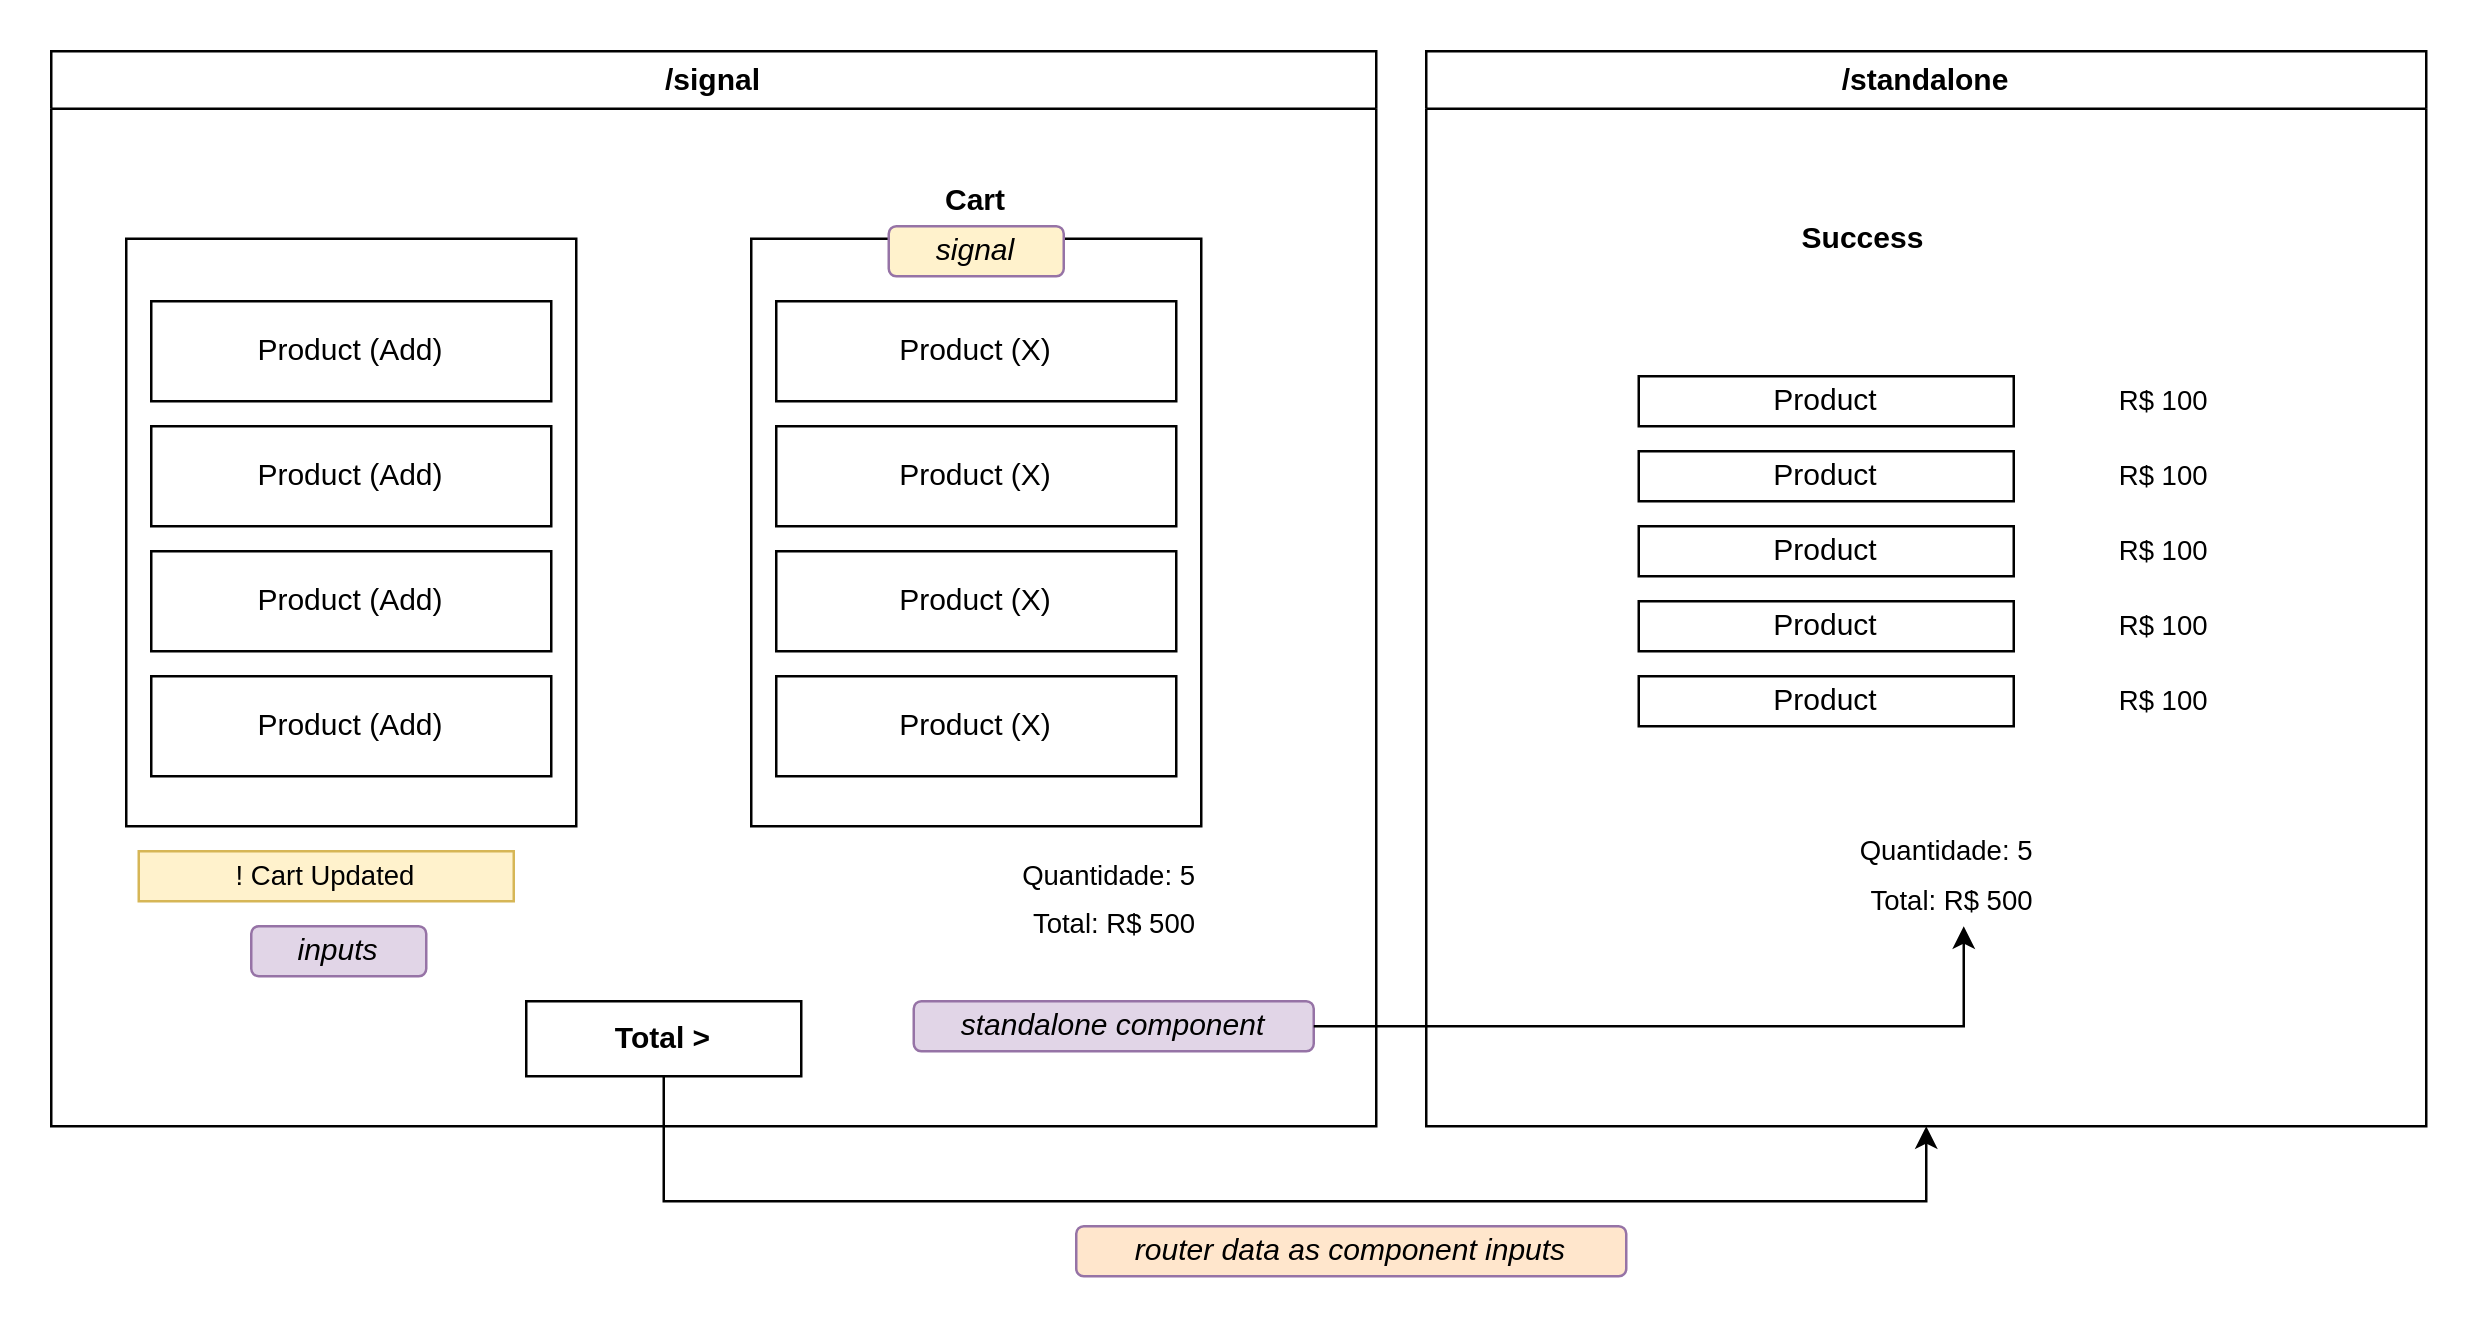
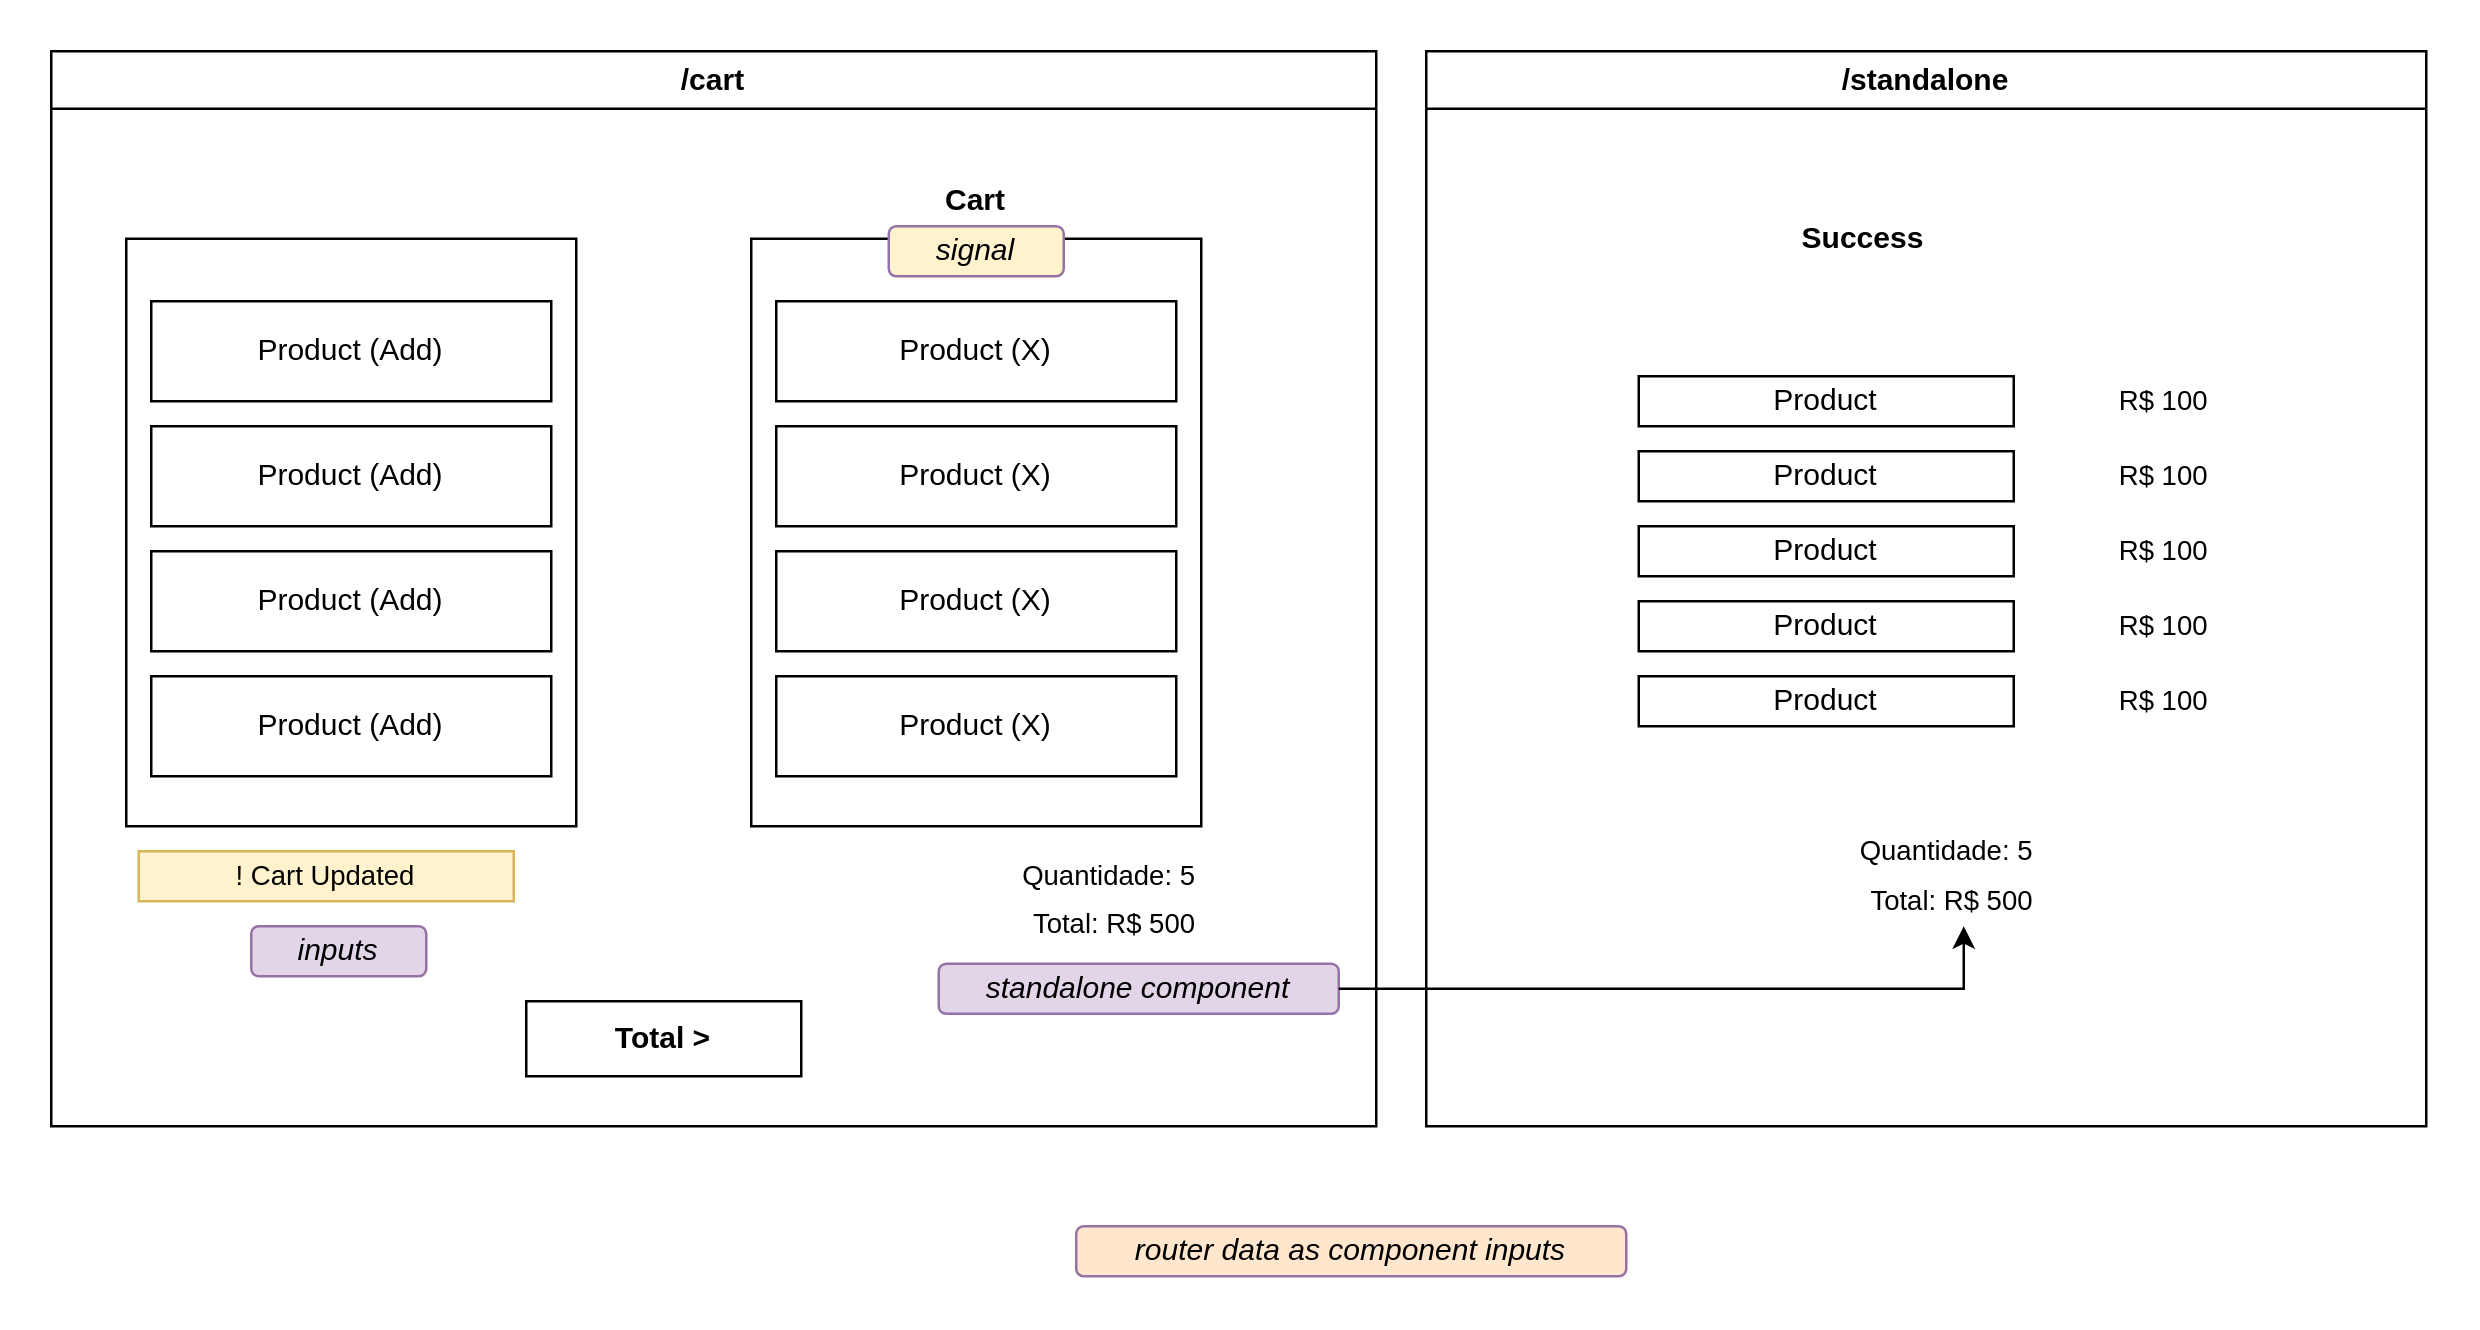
  <mxCell id="0" />
  <mxCell id="1" parent="0" />
- <mxCell id="2" value="/signal" style="swimlane;whiteSpace=wrap;html=1;" parent="1" vertex="1"><mxGeometry x="20" y="20" width="530" height="430" as="geometry"><mxRectangle x="200" y="70" width="70" height="30" as="alternateBounds" /></mxGeometry></mxCell>
+ <mxCell id="2" value="/cart" style="swimlane;whiteSpace=wrap;html=1;" parent="1" vertex="1"><mxGeometry x="20" y="20" width="530" height="430" as="geometry"><mxRectangle x="200" y="70" width="70" height="30" as="alternateBounds" /></mxGeometry></mxCell>
  <mxCell id="3" value="" style="rounded=0;whiteSpace=wrap;html=1;" parent="2" vertex="1"><mxGeometry x="280" y="75" width="180" height="235" as="geometry" /></mxCell>
  <mxCell id="4" value="" style="rounded=0;whiteSpace=wrap;html=1;" parent="2" vertex="1"><mxGeometry x="30" y="75" width="180" height="235" as="geometry" /></mxCell>
  <mxCell id="5" value="Product (X)" style="rounded=0;whiteSpace=wrap;html=1;" parent="2" vertex="1"><mxGeometry x="290" y="100" width="160" height="40" as="geometry" /></mxCell>
  <mxCell id="6" value="Product (Add)" style="rounded=0;whiteSpace=wrap;html=1;" parent="2" vertex="1"><mxGeometry x="40" y="100" width="160" height="40" as="geometry" /></mxCell>
  <mxCell id="7" value="Product (Add)" style="rounded=0;whiteSpace=wrap;html=1;" parent="2" vertex="1"><mxGeometry x="40" y="150" width="160" height="40" as="geometry" /></mxCell>
  <mxCell id="8" value="Product (Add)" style="rounded=0;whiteSpace=wrap;html=1;" parent="2" vertex="1"><mxGeometry x="40" y="200" width="160" height="40" as="geometry" /></mxCell>
  <mxCell id="9" value="Product (Add)" style="rounded=0;whiteSpace=wrap;html=1;" parent="2" vertex="1"><mxGeometry x="40" y="250" width="160" height="40" as="geometry" /></mxCell>
  <mxCell id="10" value="Product (X)" style="rounded=0;whiteSpace=wrap;html=1;" parent="2" vertex="1"><mxGeometry x="290" y="150" width="160" height="40" as="geometry" /></mxCell>
  <mxCell id="11" value="Product (X)" style="rounded=0;whiteSpace=wrap;html=1;" parent="2" vertex="1"><mxGeometry x="290" y="200" width="160" height="40" as="geometry" /></mxCell>
  <mxCell id="12" value="Product (X)" style="rounded=0;whiteSpace=wrap;html=1;" parent="2" vertex="1"><mxGeometry x="290" y="250" width="160" height="40" as="geometry" /></mxCell>
  <mxCell id="13" value="Cart" style="text;html=1;strokeColor=none;fillColor=none;align=center;verticalAlign=middle;whiteSpace=wrap;rounded=0;fontStyle=1" parent="2" vertex="1"><mxGeometry x="330" y="45" width="80" height="30" as="geometry" /></mxCell>
  <mxCell id="14" value="Quantidade: 5" style="text;html=1;strokeColor=none;fillColor=none;align=right;verticalAlign=middle;whiteSpace=wrap;rounded=0;fontSize=11;" parent="2" vertex="1"><mxGeometry x="340" y="320" width="120" height="20" as="geometry" /></mxCell>
  <mxCell id="15" value="Total &amp;gt;" style="rounded=0;whiteSpace=wrap;html=1;fontStyle=1" parent="2" vertex="1"><mxGeometry x="190" y="380" width="110" height="30" as="geometry" /></mxCell>
  <mxCell id="16" value="Total: R$ 500" style="text;html=1;strokeColor=none;fillColor=none;align=right;verticalAlign=middle;whiteSpace=wrap;rounded=0;fontSize=11;" parent="2" vertex="1"><mxGeometry x="340" y="339" width="120" height="20" as="geometry" /></mxCell>
  <mxCell id="17" value="! Cart Updated" style="text;html=1;strokeColor=#d6b656;fillColor=#fff2cc;align=center;verticalAlign=middle;whiteSpace=wrap;rounded=0;fontSize=11;" vertex="1" parent="2"><mxGeometry x="35" y="320" width="150" height="20" as="geometry" /></mxCell>
  <mxCell id="18" value="&lt;i&gt;inputs&lt;/i&gt;" style="rounded=1;whiteSpace=wrap;html=1;fillColor=#e1d5e7;strokeColor=#9673a6;" vertex="1" parent="2"><mxGeometry x="80" y="350" width="70" height="20" as="geometry" /></mxCell>
  <mxCell id="19" value="&lt;i&gt;signal&lt;/i&gt;" style="rounded=1;whiteSpace=wrap;html=1;fillColor=#fff2cc;strokeColor=#9673a6;" vertex="1" parent="2"><mxGeometry x="335" y="70" width="70" height="20" as="geometry" /></mxCell>
- <mxCell id="20" value="&lt;i&gt;standalone component&lt;/i&gt;" style="rounded=1;whiteSpace=wrap;html=1;fillColor=#e1d5e7;strokeColor=#9673a6;" vertex="1" parent="2"><mxGeometry x="345" y="380" width="160" height="20" as="geometry" /></mxCell>
+ <mxCell id="20" value="&lt;i&gt;standalone component&lt;/i&gt;" style="rounded=1;whiteSpace=wrap;html=1;fillColor=#e1d5e7;strokeColor=#9673a6;" vertex="1" parent="2"><mxGeometry x="355" y="365" width="160" height="20" as="geometry" /></mxCell>
  <mxCell id="21" value="/standalone" style="swimlane;whiteSpace=wrap;html=1;" parent="1" vertex="1"><mxGeometry x="570" y="20" width="400" height="430" as="geometry"><mxRectangle x="200" y="70" width="70" height="30" as="alternateBounds" /></mxGeometry></mxCell>
  <mxCell id="22" value="Product" style="rounded=0;whiteSpace=wrap;html=1;" parent="21" vertex="1"><mxGeometry x="85" y="130" width="150" height="20" as="geometry" /></mxCell>
  <mxCell id="23" value="Quantidade: 5" style="text;html=1;strokeColor=none;fillColor=none;align=right;verticalAlign=middle;whiteSpace=wrap;rounded=0;fontSize=11;" parent="21" vertex="1"><mxGeometry x="125" y="310" width="120" height="20" as="geometry" /></mxCell>
  <mxCell id="24" value="Total: R$ 500" style="text;html=1;strokeColor=none;fillColor=none;align=right;verticalAlign=middle;whiteSpace=wrap;rounded=0;fontSize=11;" parent="21" vertex="1"><mxGeometry x="125" y="330" width="120" height="20" as="geometry" /></mxCell>
  <mxCell id="25" value="R$ 100" style="text;html=1;strokeColor=none;fillColor=none;align=right;verticalAlign=middle;whiteSpace=wrap;rounded=0;fontSize=11;" parent="21" vertex="1"><mxGeometry x="225" y="130" width="90" height="20" as="geometry" /></mxCell>
  <mxCell id="26" value="Product" style="rounded=0;whiteSpace=wrap;html=1;" parent="21" vertex="1"><mxGeometry x="85" y="160" width="150" height="20" as="geometry" /></mxCell>
  <mxCell id="27" value="R$ 100" style="text;html=1;strokeColor=none;fillColor=none;align=right;verticalAlign=middle;whiteSpace=wrap;rounded=0;fontSize=11;" parent="21" vertex="1"><mxGeometry x="225" y="160" width="90" height="20" as="geometry" /></mxCell>
  <mxCell id="28" value="Product" style="rounded=0;whiteSpace=wrap;html=1;" parent="21" vertex="1"><mxGeometry x="85" y="220" width="150" height="20" as="geometry" /></mxCell>
  <mxCell id="29" value="R$ 100" style="text;html=1;strokeColor=none;fillColor=none;align=right;verticalAlign=middle;whiteSpace=wrap;rounded=0;fontSize=11;" parent="21" vertex="1"><mxGeometry x="225" y="220" width="90" height="20" as="geometry" /></mxCell>
  <mxCell id="30" value="Product" style="rounded=0;whiteSpace=wrap;html=1;" parent="21" vertex="1"><mxGeometry x="85" y="190" width="150" height="20" as="geometry" /></mxCell>
  <mxCell id="31" value="R$ 100" style="text;html=1;strokeColor=none;fillColor=none;align=right;verticalAlign=middle;whiteSpace=wrap;rounded=0;fontSize=11;" parent="21" vertex="1"><mxGeometry x="225" y="190" width="90" height="20" as="geometry" /></mxCell>
  <mxCell id="32" value="Product" style="rounded=0;whiteSpace=wrap;html=1;" parent="21" vertex="1"><mxGeometry x="85" y="250" width="150" height="20" as="geometry" /></mxCell>
  <mxCell id="33" value="R$ 100" style="text;html=1;strokeColor=none;fillColor=none;align=right;verticalAlign=middle;whiteSpace=wrap;rounded=0;fontSize=11;" parent="21" vertex="1"><mxGeometry x="225" y="250" width="90" height="20" as="geometry" /></mxCell>
  <mxCell id="34" value="Success" style="text;html=1;strokeColor=none;fillColor=none;align=center;verticalAlign=middle;whiteSpace=wrap;rounded=0;fontStyle=1" parent="21" vertex="1"><mxGeometry x="135" y="60" width="80" height="30" as="geometry" /></mxCell>
  <mxCell id="35" value="&lt;i&gt;router data as component inputs&lt;/i&gt;" style="rounded=1;whiteSpace=wrap;html=1;fillColor=#ffe6cc;strokeColor=#9673a6;" vertex="1" parent="1"><mxGeometry x="430" y="490" width="220" height="20" as="geometry" /></mxCell>
- <mxCell id="36" style="edgeStyle=orthogonalEdgeStyle;rounded=0;orthogonalLoop=1;jettySize=auto;html=1;entryX=0.5;entryY=1;entryDx=0;entryDy=0;exitX=0.5;exitY=1;exitDx=0;exitDy=0;" edge="1" parent="1" source="15" target="21"><mxGeometry relative="1" as="geometry"><Array as="points"><mxPoint x="265" y="480" /><mxPoint x="770" y="480" /></Array></mxGeometry></mxCell>
  <mxCell id="37" style="edgeStyle=orthogonalEdgeStyle;rounded=0;orthogonalLoop=1;jettySize=auto;html=1;entryX=0.75;entryY=1;entryDx=0;entryDy=0;" edge="1" parent="1" source="20" target="24"><mxGeometry relative="1" as="geometry" /></mxCell>
